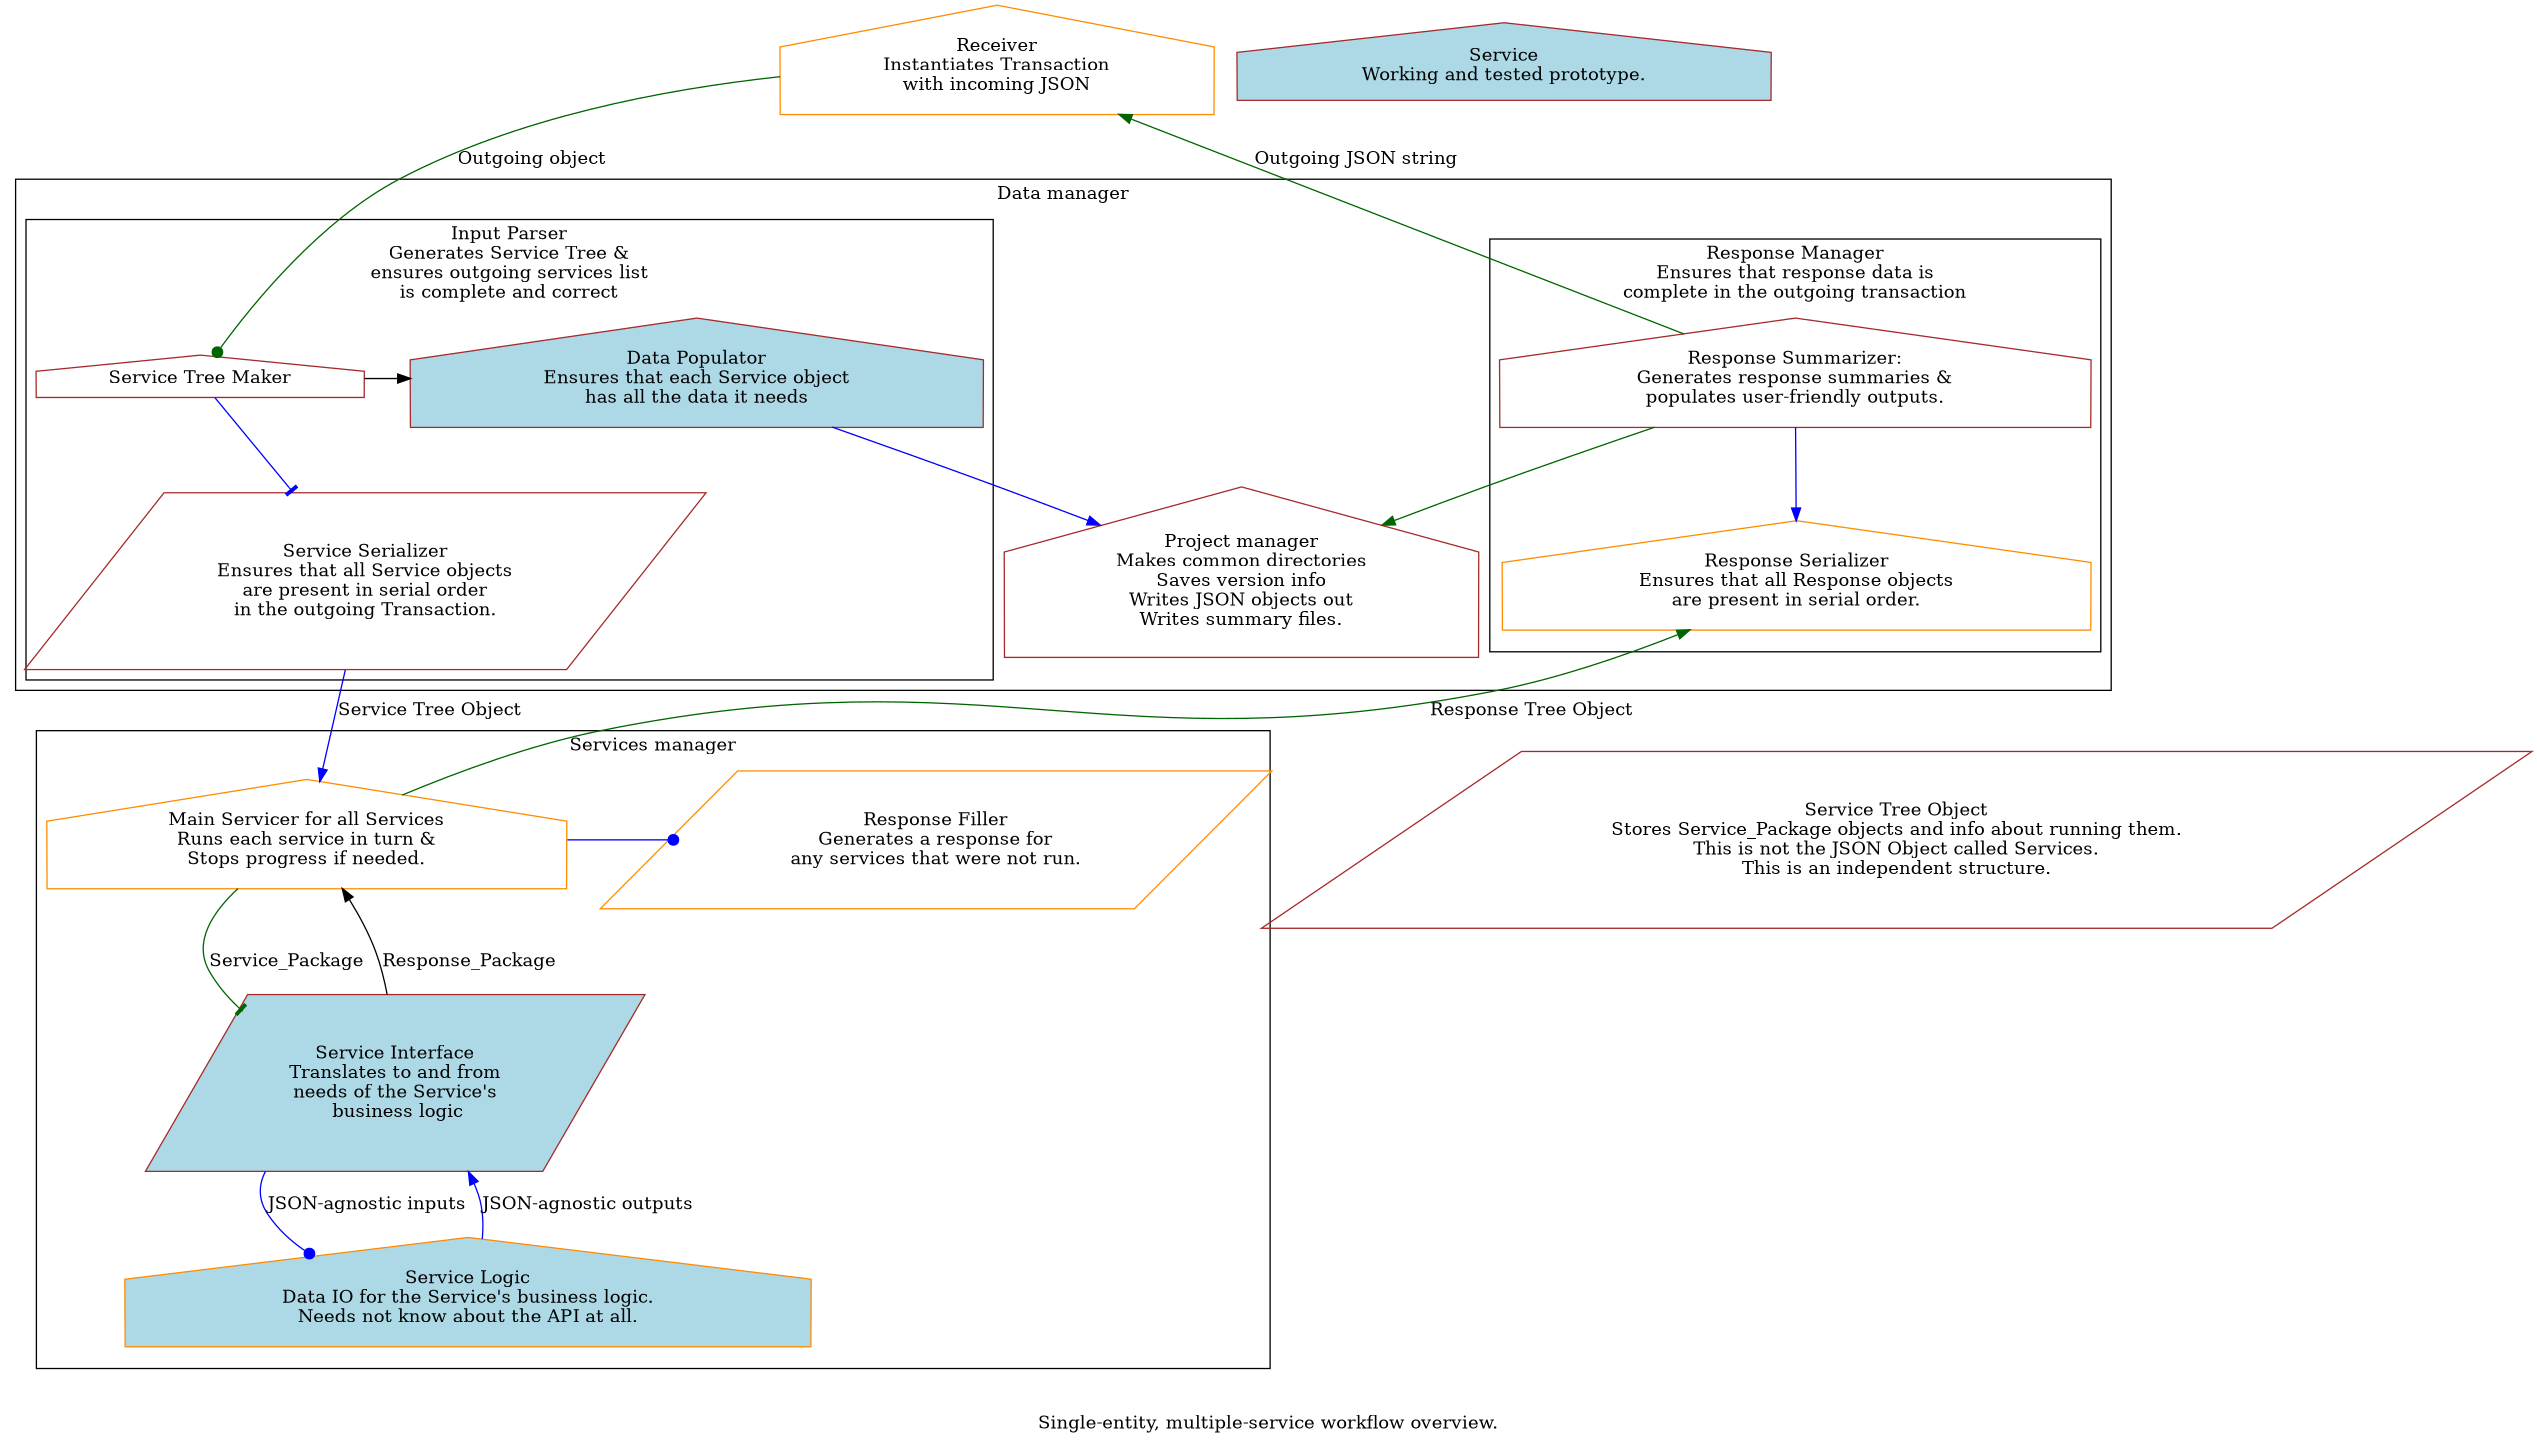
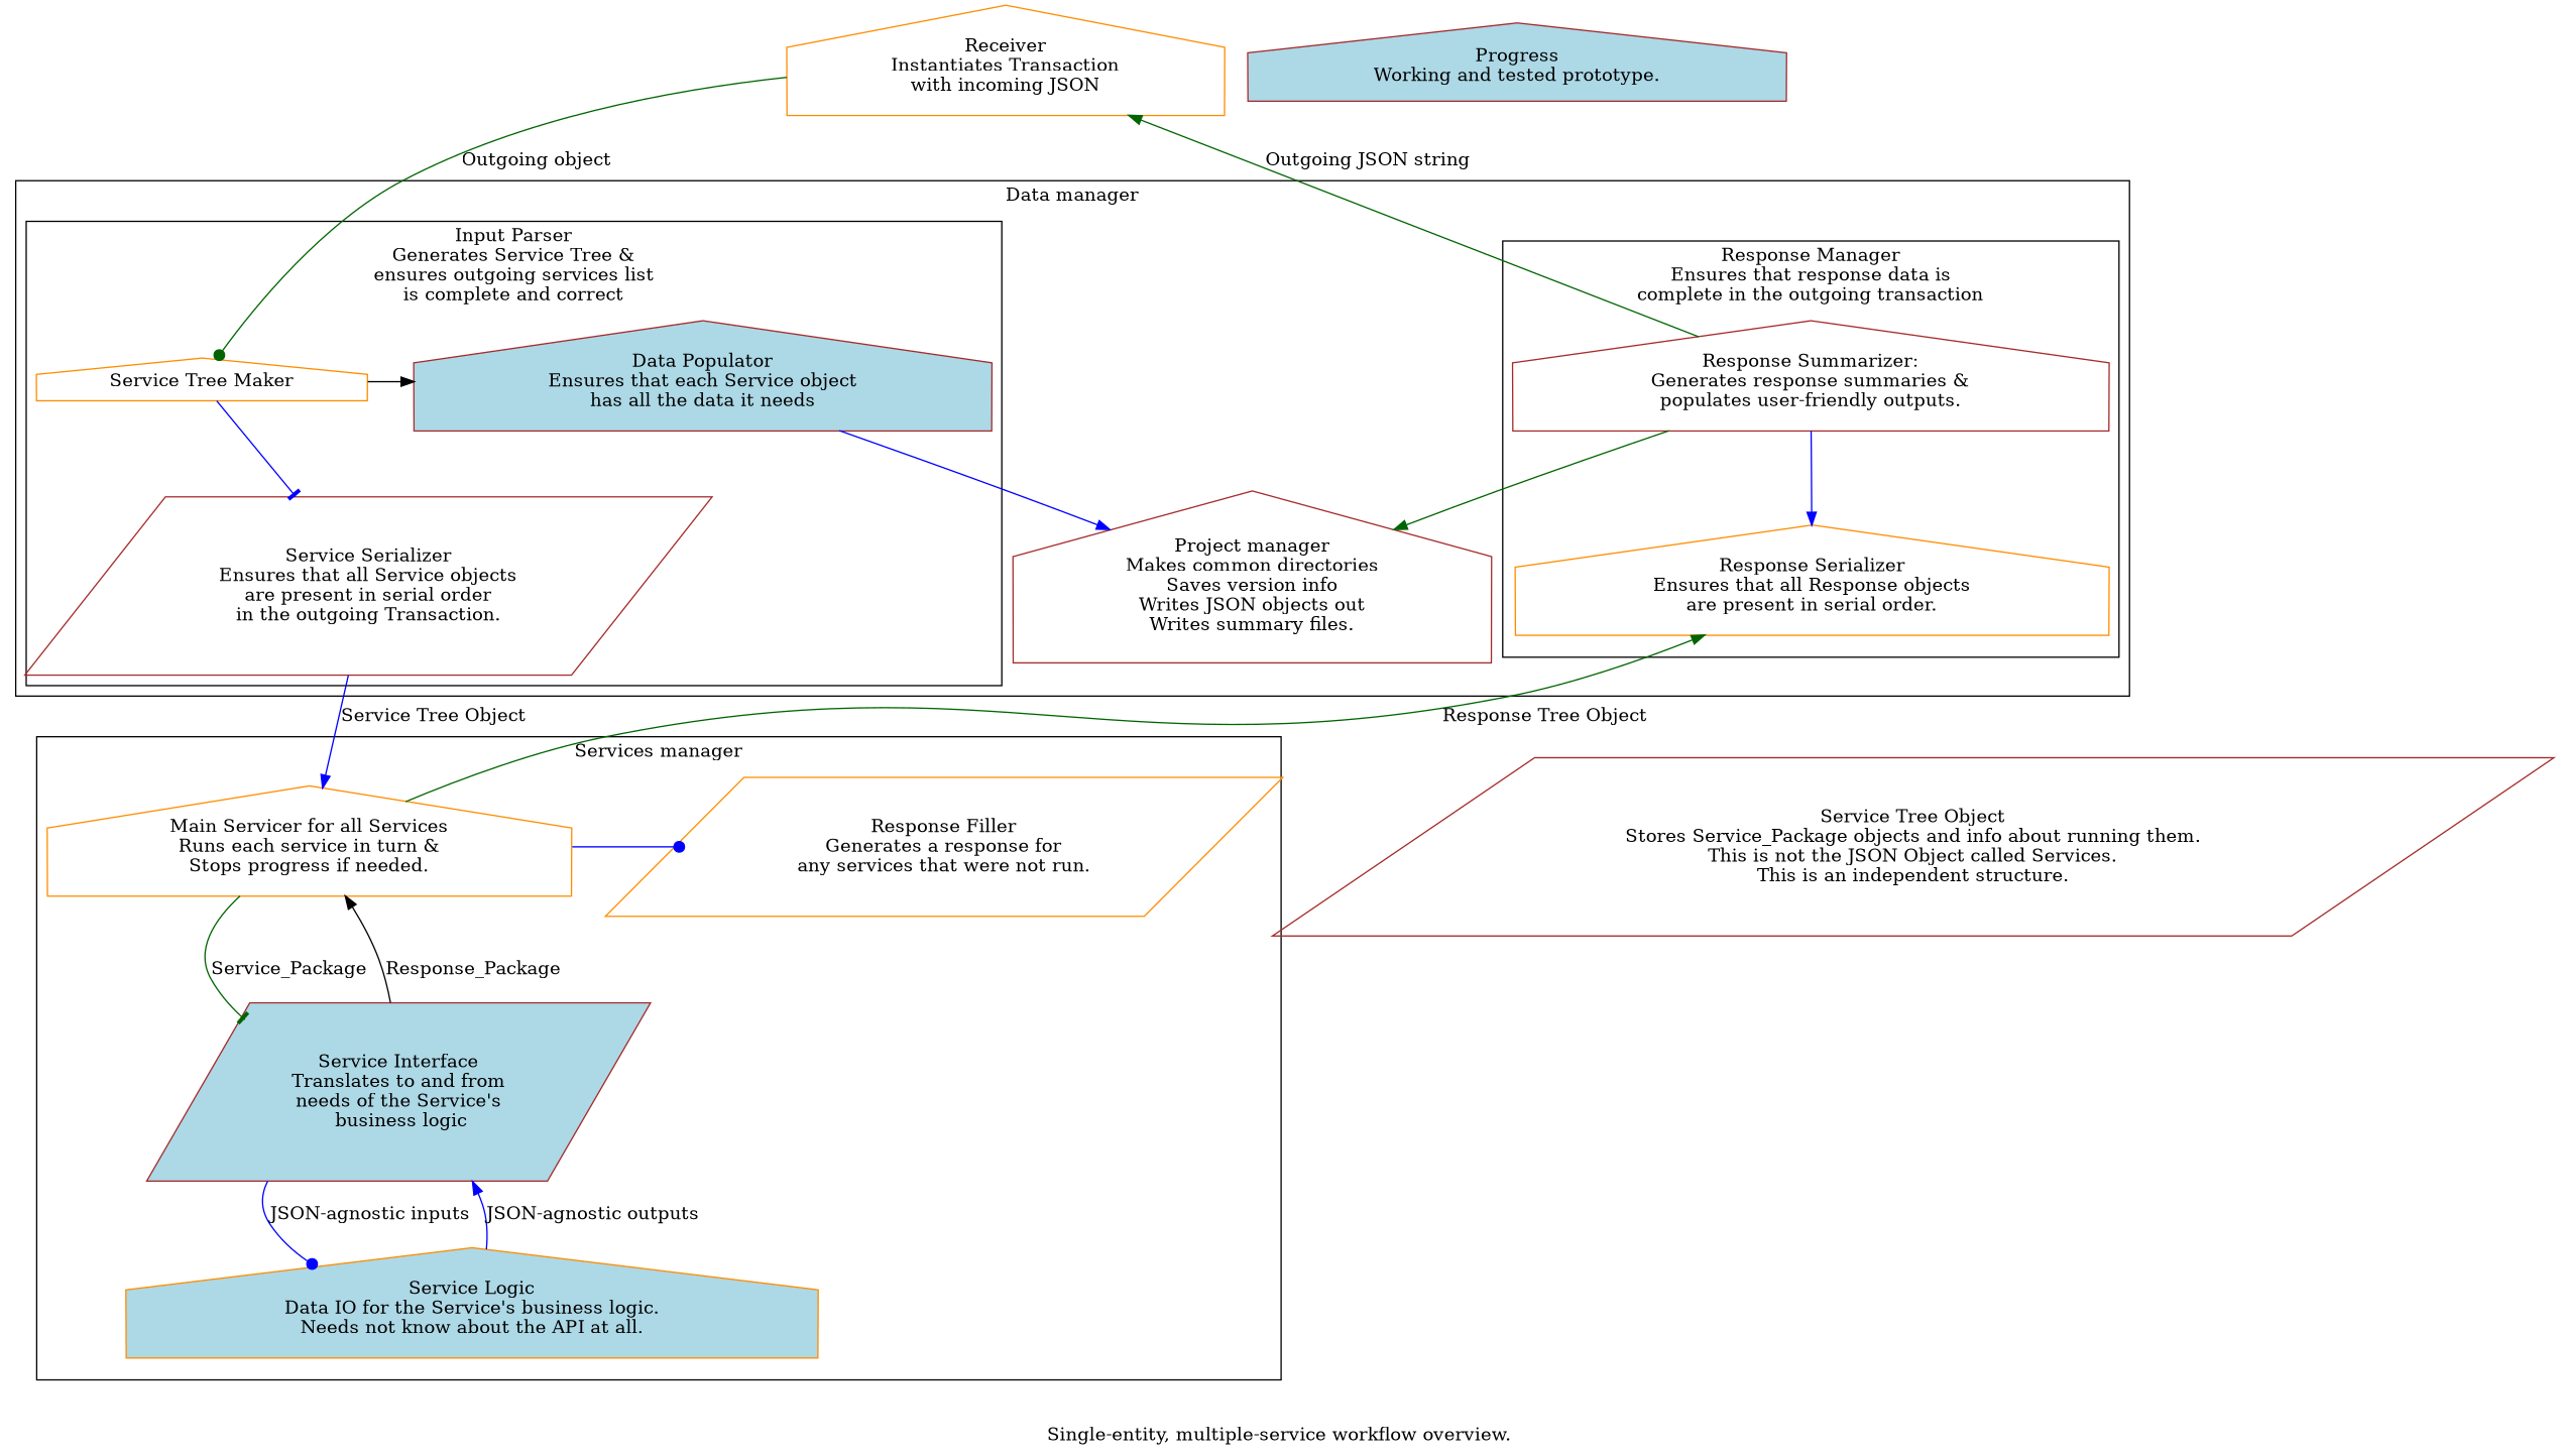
  digraph {
    compound=True
    label="Single-entity, multiple-service workflow overview."
    node [color=brown shape=house]
    edge [color=blue]
-   n1 [label="Service Tree Maker\n"]
+   n1 [color=darkorange label="Service Tree Maker\n"]
    n2 [fillcolor=lightblue label="Data Populator\nEnsures that each Service object\nhas all the data it needs" style=filled]
    n3 [label="Service Serializer\nEnsures that all Service objects\nare present in serial order\nin the outgoing Transaction." shape=parallelogram]
    n4 [label="Response Summarizer:\nGenerates response summaries &\npopulates user-friendly outputs."]
    n5 [color=darkorange label="Response Serializer\nEnsures that all Response objects\nare present in serial order."]
    n6 [label="Project manager\nMakes common directories\nSaves version info\nWrites JSON objects out\nWrites summary files."]
    n7 [color=darkorange label="Main Servicer for all Services\nRuns each service in turn &\nStops progress if needed."]
    n8 [color=darkorange label="Response Filler\nGenerates a response for\nany services that were not run." shape=parallelogram]
    n9 [fillcolor=lightblue label="Service Interface\nTranslates to and from\nneeds of the Service's\n business logic" shape=parallelogram style=filled]
    n10 [color=darkorange fillcolor=lightblue label="Service Logic\nData IO for the Service's business logic.\nNeeds not know about the API at all." style=filled]
    n11 [label="Service Tree Object\nStores Service_Package objects and info about running them.\nThis is not the JSON Object called Services.\nThis is an independent structure." shape=parallelogram]
    n12 [color=darkorange label="Receiver\nInstantiates Transaction\nwith incoming JSON"]
-   n13 [fillcolor=lightblue label="Service\nWorking and tested prototype." style=filled]
+   n13 [fillcolor=lightblue label="Progress\nWorking and tested prototype." style=filled]
    subgraph cluster_1 {
      label="Data manager"
      n6
      subgraph cluster_2 {
        label="Input Parser\nGenerates Service Tree &\nensures outgoing services list\nis complete and correct"
        n3
        subgraph sub_3 {
          label="Input Parser\nGenerates Service Tree &\nensures outgoing services list\nis complete and correct"
          rank=same
          n1
          n2
        }
      }
      subgraph cluster_4 {
        label="Response Manager\nEnsures that response data is\ncomplete in the outgoing transaction"
        n4
        n5
      }
    }
    subgraph cluster_5 {
      label="Services manager"
      n9
      n10
      subgraph sub_6 {
        label="Services manager"
        rank=same
        n7
        n8
      }
    }
    n1 -> n2 [arrowhead=normal color=black]
    n1 -> n3 [arrowhead=tee]
    n2 -> n6 [arrowhead=normal]
    n3 -> n7 [arrowhead=normal label="Service Tree Object  "]
    n3 -> n11 [style=invis color=""]
    n4 -> n5 [arrowhead=normal]
    n4 -> n6 [arrowhead=normal color=darkgreen]
    n5 -> n7 [color=darkgreen dir=back label="Response Tree Object  "]
    n7 -> n8 [arrowhead=dot]
    n7 -> n9 [arrowhead=tee color=darkgreen label="Service_Package  "]
    n7 -> n9 [color=black dir=back label="Response_Package  "]
    n9 -> n10 [arrowhead=dot label="JSON-agnostic inputs  "]
    n9 -> n10 [dir=back label="JSON-agnostic outputs  "]
    n12 -> n1 [arrowhead=dot color=darkgreen label="Outgoing object  "]
    n12 -> n4 [color=darkgreen dir=back label="Outgoing JSON string  "]
  }
